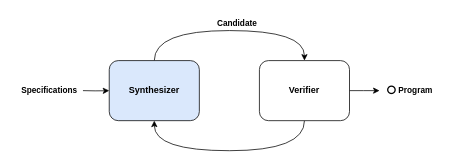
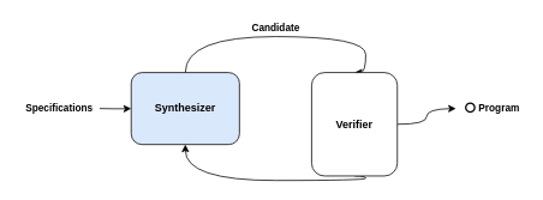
  <mxCell id="0" />
  <mxCell id="1" parent="0" />
  <mxCell id="2" value="" style="edgeStyle=orthogonalEdgeStyle;curved=1;html=1;entryX=0.5;entryY=0;entryDx=0;entryDy=0;exitX=0.5;exitY=0;exitDx=0;exitDy=0;" parent="1" source="3" target="6" edge="1"><mxGeometry relative="1" as="geometry"><Array as="points"><mxPoint x="205" y="40" /><mxPoint x="405" y="40" /></Array></mxGeometry></mxCell>
  <mxCell id="3" value="&lt;b&gt;Synthesizer&lt;/b&gt;" style="rounded=1;whiteSpace=wrap;html=1;fillColor=#dae8fc;" parent="1" vertex="1"><mxGeometry x="145" y="80" width="120" height="80" as="geometry" /></mxCell>
  <mxCell id="4" value="" style="edgeStyle=orthogonalEdgeStyle;curved=1;html=1;exitX=0.5;exitY=1;exitDx=0;exitDy=0;entryX=0.5;entryY=1;entryDx=0;entryDy=0;" parent="1" source="6" target="3" edge="1"><mxGeometry relative="1" as="geometry"><Array as="points"><mxPoint x="405" y="200" /><mxPoint x="205" y="200" /></Array></mxGeometry></mxCell>
  <mxCell id="5" style="edgeStyle=orthogonalEdgeStyle;curved=1;html=1;fontColor=#FFFFFF;" parent="1" source="6" edge="1"><mxGeometry relative="1" as="geometry"><mxPoint x="505" y="120" as="targetPoint" /></mxGeometry></mxCell>
- <mxCell id="6" value="&lt;b&gt;Verifier&lt;/b&gt;" style="rounded=1;whiteSpace=wrap;html=1;" parent="1" vertex="1"><mxGeometry x="345" y="80" width="120" height="80" as="geometry" /></mxCell>
+ <mxCell id="6" value="&lt;b&gt;Verifier&lt;/b&gt;" style="rounded=1;whiteSpace=wrap;html=1;" parent="1" vertex="1"><mxGeometry x="345" y="80" width="95" height="115" as="geometry" /></mxCell>
  <mxCell id="7" style="edgeStyle=orthogonalEdgeStyle;curved=1;html=1;entryX=0;entryY=0.5;entryDx=0;entryDy=0;fontColor=#FFFFFF;" parent="1" target="3" edge="1"><mxGeometry relative="1" as="geometry"><mxPoint x="110" y="120" as="sourcePoint" /></mxGeometry></mxCell>
- <mxCell id="8" value="&lt;b style=&quot;font-size: 11px&quot;&gt;Candidate&lt;/b&gt;" style="text;html=1;align=center;verticalAlign=middle;resizable=0;points=[];autosize=1;strokeColor=none;fillColor=none;" vertex="1" parent="1"><mxGeometry x="280" y="20" width="70" height="20" as="geometry" /></mxCell>
+ <mxCell id="8" value="&lt;b style=&quot;font-size: 11px&quot;&gt;Candidate&lt;/b&gt;" style="text;html=1;align=center;verticalAlign=middle;resizable=0;points=[];autosize=1;strokeColor=none;fillColor=none;" vertex="1" parent="1"><mxGeometry x="270" y="20" width="70" height="20" as="geometry" /></mxCell>
  <mxCell id="9" value="&lt;b style=&quot;font-size: 11px&quot;&gt;Specifications&lt;/b&gt;" style="text;html=1;align=center;verticalAlign=middle;resizable=0;points=[];autosize=1;strokeColor=none;fillColor=none;" vertex="1" parent="1"><mxGeometry x="20" y="110" width="90" height="20" as="geometry" /></mxCell>
  <mxCell id="10" value="&lt;b style=&quot;font-size: 11px&quot;&gt;⭕ Program&lt;/b&gt;" style="text;html=1;align=center;verticalAlign=middle;resizable=0;points=[];autosize=1;strokeColor=none;fillColor=none;" vertex="1" parent="1"><mxGeometry x="510" y="110" width="70" height="20" as="geometry" /></mxCell>
